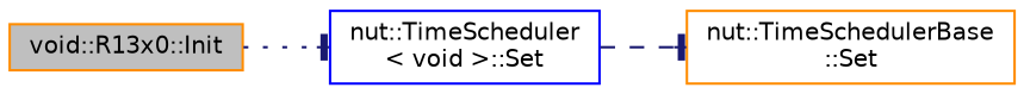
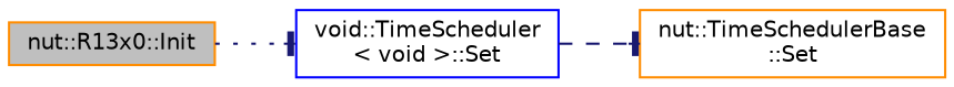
  digraph {
    rankdir=LR
    node [color=darkorange fillcolor=white fontname=Helvetica fontsize=10 shape=record style=filled]
    edge [arrowhead=tee color=midnightblue fontname=Helvetica fontsize=10 labelfontname=Helvetica labelfontsize=10]
-   n1 [fillcolor=grey75 fontcolor=black height=0.2 label="void::R13x0::Init" width=0.4]
-   n2 [color=blue height=0.2 label="nut::TimeScheduler\l\< void \>::Set" width=0.4]
+   n1 [fillcolor=grey75 fontcolor=black height=0.2 label="nut::R13x0::Init" width=0.4]
+   n2 [color=blue height=0.2 label="void::TimeScheduler\l\< void \>::Set" width=0.4]
    n3 [height=0.2 label="nut::TimeSchedulerBase\l::Set" width=0.4]
    n1 -> n2 [style=dotted]
    n2 -> n3 [style=dashed]
  }
